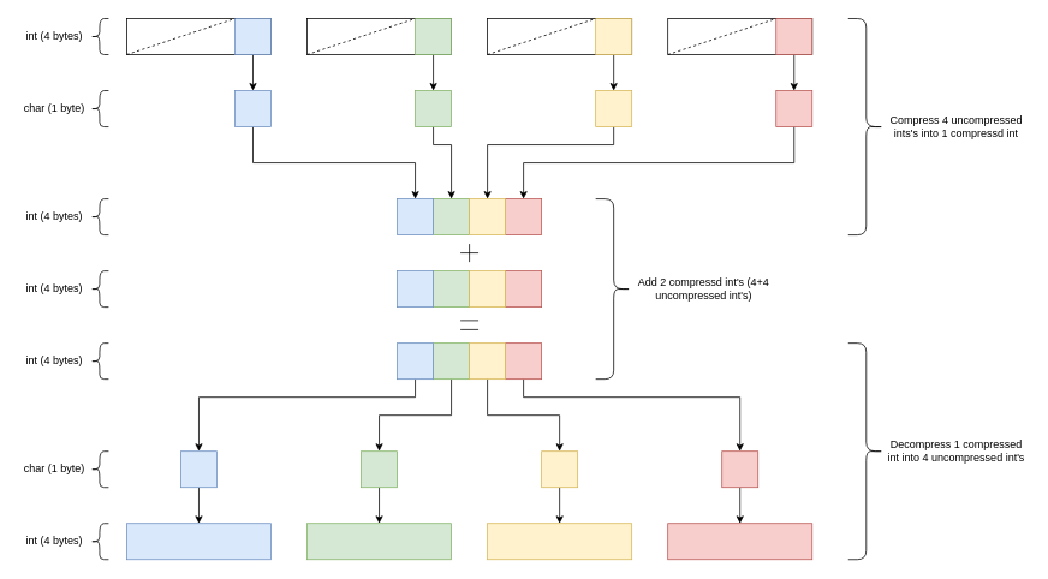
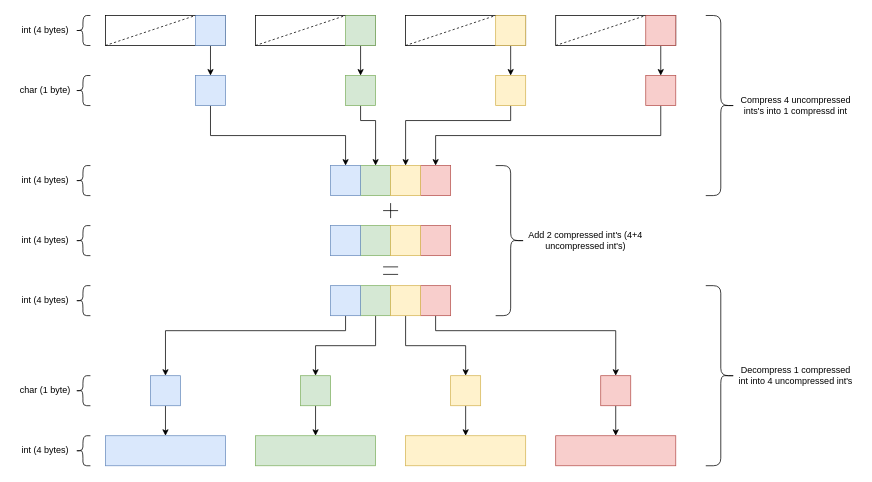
  <mxCell id="0" />
  <mxCell id="1" parent="0" />
  <mxCell id="2" value="" style="rounded=0;whiteSpace=wrap;html=1;fillColor=none;" parent="1" vertex="1"><mxGeometry x="140" y="20" width="160" height="40" as="geometry" /></mxCell>
  <mxCell id="3" style="edgeStyle=orthogonalEdgeStyle;rounded=0;orthogonalLoop=1;jettySize=auto;html=1;exitX=0.5;exitY=1;exitDx=0;exitDy=0;entryX=0.5;entryY=0;entryDx=0;entryDy=0;" parent="1" source="4" target="25" edge="1"><mxGeometry relative="1" as="geometry" /></mxCell>
  <mxCell id="4" value="" style="rounded=0;whiteSpace=wrap;html=1;fillColor=#dae8fc;strokeColor=#6c8ebf;" parent="1" vertex="1"><mxGeometry x="260" y="100" width="40" height="40" as="geometry" /></mxCell>
  <mxCell id="5" value="" style="rounded=0;whiteSpace=wrap;html=1;fillColor=none;" parent="1" vertex="1"><mxGeometry x="340" y="20" width="160" height="40" as="geometry" /></mxCell>
  <mxCell id="6" style="edgeStyle=orthogonalEdgeStyle;rounded=0;orthogonalLoop=1;jettySize=auto;html=1;exitX=0.5;exitY=1;exitDx=0;exitDy=0;entryX=0.5;entryY=0;entryDx=0;entryDy=0;" parent="1" source="7" target="22" edge="1"><mxGeometry relative="1" as="geometry"><Array as="points"><mxPoint x="480" y="160" /><mxPoint x="500" y="160" /></Array></mxGeometry></mxCell>
  <mxCell id="7" value="" style="rounded=0;whiteSpace=wrap;html=1;fillColor=#d5e8d4;strokeColor=#82b366;" parent="1" vertex="1"><mxGeometry x="460" y="100" width="40" height="40" as="geometry" /></mxCell>
  <mxCell id="8" value="" style="rounded=0;whiteSpace=wrap;html=1;fillColor=none;" parent="1" vertex="1"><mxGeometry x="540" y="20" width="160" height="40" as="geometry" /></mxCell>
  <mxCell id="9" style="edgeStyle=orthogonalEdgeStyle;rounded=0;orthogonalLoop=1;jettySize=auto;html=1;exitX=0.5;exitY=1;exitDx=0;exitDy=0;entryX=0.5;entryY=0;entryDx=0;entryDy=0;" parent="1" source="10" target="24" edge="1"><mxGeometry relative="1" as="geometry"><Array as="points"><mxPoint x="680" y="160" /><mxPoint x="540" y="160" /></Array></mxGeometry></mxCell>
  <mxCell id="10" value="" style="rounded=0;whiteSpace=wrap;html=1;fillColor=#fff2cc;strokeColor=#d6b656;" parent="1" vertex="1"><mxGeometry x="660" y="100" width="40" height="40" as="geometry" /></mxCell>
  <mxCell id="11" value="" style="rounded=0;whiteSpace=wrap;html=1;fillColor=none;" parent="1" vertex="1"><mxGeometry x="740" y="20" width="160" height="40" as="geometry" /></mxCell>
  <mxCell id="12" style="edgeStyle=orthogonalEdgeStyle;rounded=0;orthogonalLoop=1;jettySize=auto;html=1;exitX=0.5;exitY=1;exitDx=0;exitDy=0;entryX=0.5;entryY=0;entryDx=0;entryDy=0;" parent="1" source="13" target="23" edge="1"><mxGeometry relative="1" as="geometry" /></mxCell>
  <mxCell id="13" value="" style="rounded=0;whiteSpace=wrap;html=1;fillColor=#f8cecc;strokeColor=#b85450;" parent="1" vertex="1"><mxGeometry x="860" y="100" width="40" height="40" as="geometry" /></mxCell>
  <mxCell id="14" style="edgeStyle=orthogonalEdgeStyle;rounded=0;orthogonalLoop=1;jettySize=auto;html=1;entryX=0.5;entryY=0;entryDx=0;entryDy=0;" parent="1" source="15" target="13" edge="1"><mxGeometry relative="1" as="geometry" /></mxCell>
  <mxCell id="15" value="" style="rounded=0;whiteSpace=wrap;html=1;fillColor=#f8cecc;strokeColor=#b85450;" parent="1" vertex="1"><mxGeometry x="860" y="20" width="40" height="40" as="geometry" /></mxCell>
  <mxCell id="16" style="edgeStyle=orthogonalEdgeStyle;rounded=0;orthogonalLoop=1;jettySize=auto;html=1;exitX=0.5;exitY=1;exitDx=0;exitDy=0;entryX=0.5;entryY=0;entryDx=0;entryDy=0;" parent="1" source="17" target="4" edge="1"><mxGeometry relative="1" as="geometry" /></mxCell>
  <mxCell id="17" value="" style="rounded=0;whiteSpace=wrap;html=1;fillColor=#dae8fc;strokeColor=#6c8ebf;" parent="1" vertex="1"><mxGeometry x="260" y="20" width="40" height="40" as="geometry" /></mxCell>
  <mxCell id="18" style="edgeStyle=orthogonalEdgeStyle;rounded=0;orthogonalLoop=1;jettySize=auto;html=1;exitX=0.5;exitY=1;exitDx=0;exitDy=0;entryX=0.5;entryY=0;entryDx=0;entryDy=0;" parent="1" source="19" target="7" edge="1"><mxGeometry relative="1" as="geometry" /></mxCell>
  <mxCell id="19" value="" style="rounded=0;whiteSpace=wrap;html=1;fillColor=#d5e8d4;strokeColor=#82b366;" parent="1" vertex="1"><mxGeometry x="460" y="20" width="40" height="40" as="geometry" /></mxCell>
  <mxCell id="20" style="edgeStyle=orthogonalEdgeStyle;rounded=0;orthogonalLoop=1;jettySize=auto;html=1;exitX=0.5;exitY=1;exitDx=0;exitDy=0;entryX=0.5;entryY=0;entryDx=0;entryDy=0;" parent="1" source="21" target="10" edge="1"><mxGeometry relative="1" as="geometry" /></mxCell>
  <mxCell id="21" value="" style="rounded=0;whiteSpace=wrap;html=1;fillColor=#fff2cc;strokeColor=#d6b656;" parent="1" vertex="1"><mxGeometry x="660" y="20" width="40" height="40" as="geometry" /></mxCell>
  <mxCell id="22" value="" style="rounded=0;whiteSpace=wrap;html=1;fillColor=#d5e8d4;strokeColor=#82b366;" parent="1" vertex="1"><mxGeometry x="480" y="220" width="40" height="40" as="geometry" /></mxCell>
  <mxCell id="23" value="" style="rounded=0;whiteSpace=wrap;html=1;fillColor=#f8cecc;strokeColor=#b85450;" parent="1" vertex="1"><mxGeometry x="560" y="220" width="40" height="40" as="geometry" /></mxCell>
  <mxCell id="24" value="" style="rounded=0;whiteSpace=wrap;html=1;fillColor=#fff2cc;strokeColor=#d6b656;" parent="1" vertex="1"><mxGeometry x="520" y="220" width="40" height="40" as="geometry" /></mxCell>
  <mxCell id="25" value="" style="rounded=0;whiteSpace=wrap;html=1;fillColor=#dae8fc;strokeColor=#6c8ebf;" parent="1" vertex="1"><mxGeometry x="440" y="220" width="40" height="40" as="geometry" /></mxCell>
  <mxCell id="26" value="" style="endArrow=none;dashed=1;html=1;rounded=0;exitX=0;exitY=1;exitDx=0;exitDy=0;entryX=0;entryY=0;entryDx=0;entryDy=0;" parent="1" source="2" target="17" edge="1"><mxGeometry width="50" height="50" relative="1" as="geometry"><mxPoint x="490" y="240" as="sourcePoint" /><mxPoint x="540" y="190" as="targetPoint" /></mxGeometry></mxCell>
  <mxCell id="27" value="" style="endArrow=none;dashed=1;html=1;rounded=0;exitX=0;exitY=1;exitDx=0;exitDy=0;entryX=0;entryY=0;entryDx=0;entryDy=0;" parent="1" edge="1"><mxGeometry width="50" height="50" relative="1" as="geometry"><mxPoint x="340" y="60" as="sourcePoint" /><mxPoint x="460" y="20" as="targetPoint" /></mxGeometry></mxCell>
  <mxCell id="28" value="" style="endArrow=none;dashed=1;html=1;rounded=0;exitX=0;exitY=1;exitDx=0;exitDy=0;entryX=0;entryY=0;entryDx=0;entryDy=0;" parent="1" edge="1"><mxGeometry width="50" height="50" relative="1" as="geometry"><mxPoint x="540" y="60" as="sourcePoint" /><mxPoint x="660" y="20" as="targetPoint" /></mxGeometry></mxCell>
  <mxCell id="29" value="" style="endArrow=none;dashed=1;html=1;rounded=0;exitX=0;exitY=1;exitDx=0;exitDy=0;entryX=0;entryY=0;entryDx=0;entryDy=0;" parent="1" edge="1"><mxGeometry width="50" height="50" relative="1" as="geometry"><mxPoint x="740" y="60" as="sourcePoint" /><mxPoint x="860" y="20" as="targetPoint" /></mxGeometry></mxCell>
  <mxCell id="30" style="edgeStyle=orthogonalEdgeStyle;rounded=0;orthogonalLoop=1;jettySize=auto;html=1;exitX=0.5;exitY=1;exitDx=0;exitDy=0;entryX=0.5;entryY=0;entryDx=0;entryDy=0;" parent="1" source="31" target="54" edge="1"><mxGeometry relative="1" as="geometry" /></mxCell>
  <mxCell id="31" value="" style="rounded=0;whiteSpace=wrap;html=1;fillColor=#dae8fc;strokeColor=#6c8ebf;" parent="1" vertex="1"><mxGeometry x="200" y="500" width="40" height="40" as="geometry" /></mxCell>
  <mxCell id="32" style="edgeStyle=orthogonalEdgeStyle;rounded=0;orthogonalLoop=1;jettySize=auto;html=1;exitX=0.5;exitY=1;exitDx=0;exitDy=0;entryX=0.5;entryY=0;entryDx=0;entryDy=0;" parent="1" source="33" target="55" edge="1"><mxGeometry relative="1" as="geometry" /></mxCell>
  <mxCell id="33" value="" style="rounded=0;whiteSpace=wrap;html=1;fillColor=#d5e8d4;strokeColor=#82b366;" parent="1" vertex="1"><mxGeometry x="400" y="500" width="40" height="40" as="geometry" /></mxCell>
  <mxCell id="34" style="edgeStyle=orthogonalEdgeStyle;rounded=0;orthogonalLoop=1;jettySize=auto;html=1;exitX=0.5;exitY=1;exitDx=0;exitDy=0;entryX=0.5;entryY=0;entryDx=0;entryDy=0;" parent="1" source="35" target="56" edge="1"><mxGeometry relative="1" as="geometry" /></mxCell>
  <mxCell id="35" value="" style="rounded=0;whiteSpace=wrap;html=1;fillColor=#fff2cc;strokeColor=#d6b656;" parent="1" vertex="1"><mxGeometry x="600" y="500" width="40" height="40" as="geometry" /></mxCell>
  <mxCell id="36" style="edgeStyle=orthogonalEdgeStyle;rounded=0;orthogonalLoop=1;jettySize=auto;html=1;exitX=0.5;exitY=1;exitDx=0;exitDy=0;entryX=0.5;entryY=0;entryDx=0;entryDy=0;" parent="1" source="37" target="57" edge="1"><mxGeometry relative="1" as="geometry" /></mxCell>
  <mxCell id="37" value="" style="rounded=0;whiteSpace=wrap;html=1;fillColor=#f8cecc;strokeColor=#b85450;" parent="1" vertex="1"><mxGeometry x="800" y="500" width="40" height="40" as="geometry" /></mxCell>
  <mxCell id="38" value="" style="rounded=0;whiteSpace=wrap;html=1;fillColor=#d5e8d4;strokeColor=#82b366;" parent="1" vertex="1"><mxGeometry x="480" y="300" width="40" height="40" as="geometry" /></mxCell>
  <mxCell id="39" value="" style="rounded=0;whiteSpace=wrap;html=1;fillColor=#f8cecc;strokeColor=#b85450;" parent="1" vertex="1"><mxGeometry x="560" y="300" width="40" height="40" as="geometry" /></mxCell>
  <mxCell id="40" value="" style="rounded=0;whiteSpace=wrap;html=1;fillColor=#fff2cc;strokeColor=#d6b656;" parent="1" vertex="1"><mxGeometry x="520" y="300" width="40" height="40" as="geometry" /></mxCell>
  <mxCell id="41" value="" style="rounded=0;whiteSpace=wrap;html=1;fillColor=#dae8fc;strokeColor=#6c8ebf;" parent="1" vertex="1"><mxGeometry x="440" y="300" width="40" height="40" as="geometry" /></mxCell>
  <mxCell id="42" style="edgeStyle=orthogonalEdgeStyle;rounded=0;orthogonalLoop=1;jettySize=auto;html=1;exitX=0.5;exitY=1;exitDx=0;exitDy=0;entryX=0.5;entryY=0;entryDx=0;entryDy=0;" parent="1" source="43" target="33" edge="1"><mxGeometry relative="1" as="geometry" /></mxCell>
  <mxCell id="43" value="" style="rounded=0;whiteSpace=wrap;html=1;fillColor=#d5e8d4;strokeColor=#82b366;" parent="1" vertex="1"><mxGeometry x="480" y="380" width="40" height="40" as="geometry" /></mxCell>
  <mxCell id="44" style="edgeStyle=orthogonalEdgeStyle;rounded=0;orthogonalLoop=1;jettySize=auto;html=1;exitX=0.5;exitY=1;exitDx=0;exitDy=0;entryX=0.5;entryY=0;entryDx=0;entryDy=0;" parent="1" source="45" target="37" edge="1"><mxGeometry relative="1" as="geometry"><Array as="points"><mxPoint x="580" y="440" /><mxPoint x="820" y="440" /></Array></mxGeometry></mxCell>
  <mxCell id="45" value="" style="rounded=0;whiteSpace=wrap;html=1;fillColor=#f8cecc;strokeColor=#b85450;" parent="1" vertex="1"><mxGeometry x="560" y="380" width="40" height="40" as="geometry" /></mxCell>
  <mxCell id="46" style="edgeStyle=orthogonalEdgeStyle;rounded=0;orthogonalLoop=1;jettySize=auto;html=1;exitX=0.5;exitY=1;exitDx=0;exitDy=0;entryX=0.5;entryY=0;entryDx=0;entryDy=0;" parent="1" source="47" target="35" edge="1"><mxGeometry relative="1" as="geometry" /></mxCell>
  <mxCell id="47" value="" style="rounded=0;whiteSpace=wrap;html=1;fillColor=#fff2cc;strokeColor=#d6b656;" parent="1" vertex="1"><mxGeometry x="520" y="380" width="40" height="40" as="geometry" /></mxCell>
  <mxCell id="48" style="edgeStyle=orthogonalEdgeStyle;rounded=0;orthogonalLoop=1;jettySize=auto;html=1;exitX=0.5;exitY=1;exitDx=0;exitDy=0;entryX=0.5;entryY=0;entryDx=0;entryDy=0;" parent="1" source="49" target="31" edge="1"><mxGeometry relative="1" as="geometry"><Array as="points"><mxPoint x="460" y="440" /><mxPoint x="220" y="440" /></Array></mxGeometry></mxCell>
  <mxCell id="49" value="" style="rounded=0;whiteSpace=wrap;html=1;fillColor=#dae8fc;strokeColor=#6c8ebf;" parent="1" vertex="1"><mxGeometry x="440" y="380" width="40" height="40" as="geometry" /></mxCell>
  <mxCell id="50" value="" style="endArrow=none;html=1;rounded=0;" parent="1" edge="1"><mxGeometry width="50" height="50" relative="1" as="geometry"><mxPoint x="520" y="290" as="sourcePoint" /><mxPoint x="520" y="270" as="targetPoint" /></mxGeometry></mxCell>
  <mxCell id="51" value="" style="endArrow=none;html=1;rounded=0;" parent="1" edge="1"><mxGeometry width="50" height="50" relative="1" as="geometry"><mxPoint x="510" y="280" as="sourcePoint" /><mxPoint x="530" y="280" as="targetPoint" /></mxGeometry></mxCell>
  <mxCell id="52" value="" style="endArrow=none;html=1;rounded=0;" parent="1" edge="1"><mxGeometry width="50" height="50" relative="1" as="geometry"><mxPoint x="510" y="355" as="sourcePoint" /><mxPoint x="530" y="355" as="targetPoint" /></mxGeometry></mxCell>
  <mxCell id="53" value="" style="endArrow=none;html=1;rounded=0;" parent="1" edge="1"><mxGeometry width="50" height="50" relative="1" as="geometry"><mxPoint x="510" y="365" as="sourcePoint" /><mxPoint x="530" y="365" as="targetPoint" /></mxGeometry></mxCell>
  <mxCell id="54" value="" style="rounded=0;whiteSpace=wrap;html=1;fillColor=#dae8fc;strokeColor=#6c8ebf;" parent="1" vertex="1"><mxGeometry x="140" y="580" width="160" height="40" as="geometry" /></mxCell>
  <mxCell id="55" value="" style="rounded=0;whiteSpace=wrap;html=1;fillColor=#d5e8d4;strokeColor=#82b366;" parent="1" vertex="1"><mxGeometry x="340" y="580" width="160" height="40" as="geometry" /></mxCell>
  <mxCell id="56" value="" style="rounded=0;whiteSpace=wrap;html=1;fillColor=#fff2cc;strokeColor=#d6b656;" parent="1" vertex="1"><mxGeometry x="540" y="580" width="160" height="40" as="geometry" /></mxCell>
  <mxCell id="57" value="" style="rounded=0;whiteSpace=wrap;html=1;fillColor=#f8cecc;strokeColor=#b85450;" parent="1" vertex="1"><mxGeometry x="740" y="580" width="160" height="40" as="geometry" /></mxCell>
  <mxCell id="58" value="int (4 bytes)" style="text;html=1;strokeColor=none;fillColor=none;align=center;verticalAlign=middle;whiteSpace=wrap;rounded=0;" parent="1" vertex="1"><mxGeometry x="20" y="20" width="80" height="40" as="geometry" /></mxCell>
  <mxCell id="59" value="char (1 byte)" style="text;html=1;strokeColor=none;fillColor=none;align=center;verticalAlign=middle;whiteSpace=wrap;rounded=0;" parent="1" vertex="1"><mxGeometry x="20" y="100" width="80" height="40" as="geometry" /></mxCell>
  <mxCell id="60" value="int (4 bytes)" style="text;html=1;strokeColor=none;fillColor=none;align=center;verticalAlign=middle;whiteSpace=wrap;rounded=0;" parent="1" vertex="1"><mxGeometry x="20" y="220" width="80" height="40" as="geometry" /></mxCell>
  <mxCell id="61" value="int (4 bytes)" style="text;html=1;strokeColor=none;fillColor=none;align=center;verticalAlign=middle;whiteSpace=wrap;rounded=0;" parent="1" vertex="1"><mxGeometry x="20" y="300" width="80" height="40" as="geometry" /></mxCell>
  <mxCell id="62" value="int (4 bytes)" style="text;html=1;strokeColor=none;fillColor=none;align=center;verticalAlign=middle;whiteSpace=wrap;rounded=0;" parent="1" vertex="1"><mxGeometry x="20" y="380" width="80" height="40" as="geometry" /></mxCell>
  <mxCell id="63" value="char (1 byte)" style="text;html=1;strokeColor=none;fillColor=none;align=center;verticalAlign=middle;whiteSpace=wrap;rounded=0;" parent="1" vertex="1"><mxGeometry x="20" y="500" width="80" height="40" as="geometry" /></mxCell>
  <mxCell id="64" value="int (4 bytes)" style="text;html=1;strokeColor=none;fillColor=none;align=center;verticalAlign=middle;whiteSpace=wrap;rounded=0;" parent="1" vertex="1"><mxGeometry x="20" y="580" width="80" height="40" as="geometry" /></mxCell>
  <mxCell id="65" value="" style="shape=curlyBracket;whiteSpace=wrap;html=1;rounded=1;flipH=1;labelPosition=right;verticalLabelPosition=middle;align=left;verticalAlign=middle;" parent="1" vertex="1"><mxGeometry x="940" y="20" width="40" height="240" as="geometry" /></mxCell>
  <mxCell id="66" value="" style="shape=curlyBracket;whiteSpace=wrap;html=1;rounded=1;flipH=1;labelPosition=right;verticalLabelPosition=middle;align=left;verticalAlign=middle;" parent="1" vertex="1"><mxGeometry x="940" y="380" width="40" height="240" as="geometry" /></mxCell>
  <mxCell id="67" value="" style="shape=curlyBracket;whiteSpace=wrap;html=1;rounded=1;flipH=1;labelPosition=right;verticalLabelPosition=middle;align=left;verticalAlign=middle;" parent="1" vertex="1"><mxGeometry x="660" y="220" width="40" height="200" as="geometry" /></mxCell>
- <mxCell id="68" value="Add 2 compressd int's (4+4 uncompressed int's)" style="text;html=1;strokeColor=none;fillColor=none;align=center;verticalAlign=middle;whiteSpace=wrap;rounded=0;" parent="1" vertex="1"><mxGeometry x="700" y="300" width="160" height="40" as="geometry" /></mxCell>
+ <mxCell id="68" value="Add 2 compressed int's (4+4 uncompressed int's)" style="text;html=1;strokeColor=none;fillColor=none;align=center;verticalAlign=middle;whiteSpace=wrap;rounded=0;" parent="1" vertex="1"><mxGeometry x="700" y="300" width="160" height="40" as="geometry" /></mxCell>
  <mxCell id="69" value="Compress 4 uncompressed ints's into 1 compressd int" style="text;html=1;strokeColor=none;fillColor=none;align=center;verticalAlign=middle;whiteSpace=wrap;rounded=0;" parent="1" vertex="1"><mxGeometry x="980" y="100" width="160" height="80" as="geometry" /></mxCell>
  <mxCell id="70" value="Decompress 1 compressed int into 4 uncompressed int's" style="text;html=1;strokeColor=none;fillColor=none;align=center;verticalAlign=middle;whiteSpace=wrap;rounded=0;" parent="1" vertex="1"><mxGeometry x="980" y="460" width="160" height="80" as="geometry" /></mxCell>
  <mxCell id="71" value="" style="shape=curlyBracket;whiteSpace=wrap;html=1;rounded=1;labelPosition=left;verticalLabelPosition=middle;align=right;verticalAlign=middle;" parent="1" vertex="1"><mxGeometry y="20" width="20" height="40" as="geometry" x="100" /></mxCell>
  <mxCell id="72" value="" style="shape=curlyBracket;whiteSpace=wrap;html=1;rounded=1;labelPosition=left;verticalLabelPosition=middle;align=right;verticalAlign=middle;" parent="1" vertex="1"><mxGeometry y="100" width="20" height="40" as="geometry" x="100" /></mxCell>
  <mxCell id="73" value="" style="shape=curlyBracket;whiteSpace=wrap;html=1;rounded=1;labelPosition=left;verticalLabelPosition=middle;align=right;verticalAlign=middle;" parent="1" vertex="1"><mxGeometry y="220" width="20" height="40" as="geometry" x="100" /></mxCell>
  <mxCell id="74" value="" style="shape=curlyBracket;whiteSpace=wrap;html=1;rounded=1;labelPosition=left;verticalLabelPosition=middle;align=right;verticalAlign=middle;" parent="1" vertex="1"><mxGeometry y="300" width="20" height="40" as="geometry" x="100" /></mxCell>
  <mxCell id="75" value="" style="shape=curlyBracket;whiteSpace=wrap;html=1;rounded=1;labelPosition=left;verticalLabelPosition=middle;align=right;verticalAlign=middle;" parent="1" vertex="1"><mxGeometry y="380" width="20" height="40" as="geometry" x="100" /></mxCell>
  <mxCell id="76" value="" style="shape=curlyBracket;whiteSpace=wrap;html=1;rounded=1;labelPosition=left;verticalLabelPosition=middle;align=right;verticalAlign=middle;" parent="1" vertex="1"><mxGeometry y="500" width="20" height="40" as="geometry" x="100" /></mxCell>
  <mxCell id="77" value="" style="shape=curlyBracket;whiteSpace=wrap;html=1;rounded=1;labelPosition=left;verticalLabelPosition=middle;align=right;verticalAlign=middle;" parent="1" vertex="1"><mxGeometry y="580" width="20" height="40" as="geometry" x="100" /></mxCell>
